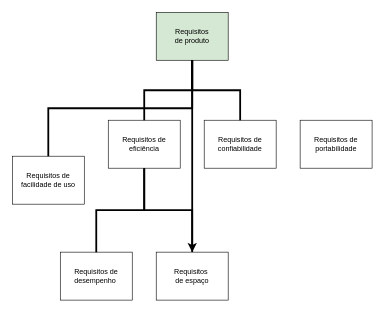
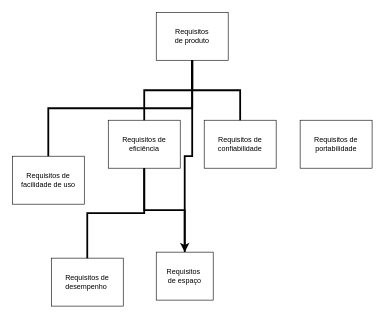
  <mxCell id="0" />
  <mxCell id="1" parent="0" />
- <mxCell id="2" value="Requisitos&lt;div&gt;de produto&lt;/div&gt;" style="rounded=0;whiteSpace=wrap;html=1;fillColor=#d5e8d4;" vertex="1" parent="1"><mxGeometry x="260" y="20" width="120" height="80" as="geometry" /></mxCell>
+ <mxCell id="2" value="Requisitos&lt;div&gt;de produto&lt;/div&gt;" style="rounded=0;whiteSpace=wrap;html=1;" vertex="1" parent="1"><mxGeometry x="260" y="20" width="120" height="80" as="geometry" /></mxCell>
  <mxCell id="3" value="Requisitos de eficiência" style="rounded=0;whiteSpace=wrap;html=1;" vertex="1" parent="1"><mxGeometry x="180" y="200" width="120" height="80" as="geometry" /></mxCell>
  <mxCell id="4" value="Requisitos de confiabilidade" style="rounded=0;whiteSpace=wrap;html=1;" vertex="1" parent="1"><mxGeometry x="340" y="200" width="120" height="80" as="geometry" /></mxCell>
  <mxCell id="5" value="Requisitos de portabilidade" style="rounded=0;whiteSpace=wrap;html=1;" vertex="1" parent="1"><mxGeometry x="500" y="200" width="120" height="80" as="geometry" /></mxCell>
  <mxCell id="6" value="Requisitos de facilidade de uso" style="rounded=0;whiteSpace=wrap;html=1;" vertex="1" parent="1"><mxGeometry x="20" y="260" width="120" height="80" as="geometry" /></mxCell>
  <mxCell id="7" style="rounded=0;orthogonalLoop=1;jettySize=auto;html=1;endArrow=none;endFill=0;strokeWidth=3;exitX=0.5;exitY=1;exitDx=0;exitDy=0;edgeStyle=orthogonalEdgeStyle;" edge="1" parent="1" source="2" target="3"><mxGeometry relative="1" as="geometry"><mxPoint x="620" y="350" as="sourcePoint" /><mxPoint x="340" y="430" as="targetPoint" /></mxGeometry></mxCell>
  <mxCell id="8" style="rounded=0;orthogonalLoop=1;jettySize=auto;html=1;endArrow=none;endFill=0;strokeWidth=3;exitX=0.5;exitY=1;exitDx=0;exitDy=0;edgeStyle=orthogonalEdgeStyle;" edge="1" parent="1" source="2" target="6"><mxGeometry relative="1" as="geometry"><mxPoint x="300" y="40" as="sourcePoint" /><mxPoint x="20" y="120" as="targetPoint" /></mxGeometry></mxCell>
  <mxCell id="9" style="rounded=0;orthogonalLoop=1;jettySize=auto;html=1;endArrow=none;endFill=0;strokeWidth=3;exitX=0.5;exitY=1;exitDx=0;exitDy=0;edgeStyle=orthogonalEdgeStyle;" edge="1" parent="1" source="2" target="4"><mxGeometry relative="1" as="geometry"><mxPoint x="830" y="-30" as="sourcePoint" /><mxPoint x="550" y="50" as="targetPoint" /></mxGeometry></mxCell>
  <mxCell id="10" style="rounded=0;orthogonalLoop=1;jettySize=auto;html=1;endArrow=none;endFill=0;strokeWidth=3;exitX=0.5;exitY=1;exitDx=0;exitDy=0;edgeStyle=orthogonalEdgeStyle;" edge="1" parent="1" source="2" target="12"><mxGeometry relative="1" as="geometry"><mxPoint x="840" y="-20" as="sourcePoint" /><mxPoint x="560" y="60" as="targetPoint" /></mxGeometry></mxCell>
- <mxCell id="11" value="Requisitos de desempenho&amp;nbsp;" style="rounded=0;whiteSpace=wrap;html=1;" vertex="1" parent="1"><mxGeometry x="100" y="420" width="120" height="80" as="geometry" /></mxCell>
- <mxCell id="12" value="Requisitos&amp;nbsp;&lt;div&gt;de espaço&lt;/div&gt;" style="rounded=0;whiteSpace=wrap;html=1;" vertex="1" parent="1"><mxGeometry x="260" y="420" width="120" height="80" as="geometry" /></mxCell>
+ <mxCell id="11" value="Requisitos de desempenho&amp;nbsp;" style="rounded=0;whiteSpace=wrap;html=1;" vertex="1" parent="1"><mxGeometry x="85" y="430" width="120" height="80" as="geometry" /></mxCell>
+ <mxCell id="12" value="Requisitos&amp;nbsp;&lt;div&gt;de espaço&lt;/div&gt;" style="rounded=0;whiteSpace=wrap;html=1;" vertex="1" parent="1"><mxGeometry x="260" y="420" width="95" height="80" as="geometry" /></mxCell>
  <mxCell id="13" style="rounded=0;orthogonalLoop=1;jettySize=auto;html=1;endArrow=none;endFill=0;strokeWidth=3;exitX=0.5;exitY=1;exitDx=0;exitDy=0;entryX=0.5;entryY=0;entryDx=0;entryDy=0;edgeStyle=orthogonalEdgeStyle;" edge="1" parent="1" source="3" target="11"><mxGeometry relative="1" as="geometry"><mxPoint x="890" y="-50" as="sourcePoint" /><mxPoint x="330" y="30" as="targetPoint" /></mxGeometry></mxCell>
  <mxCell id="14" style="rounded=0;orthogonalLoop=1;jettySize=auto;html=1;endArrow=classic;endFill=0;strokeWidth=3;edgeStyle=orthogonalEdgeStyle;" edge="1" parent="1" source="3" target="12"><mxGeometry relative="1" as="geometry"><mxPoint x="900" y="-40" as="sourcePoint" /><mxPoint x="340" y="40" as="targetPoint" /></mxGeometry></mxCell>
